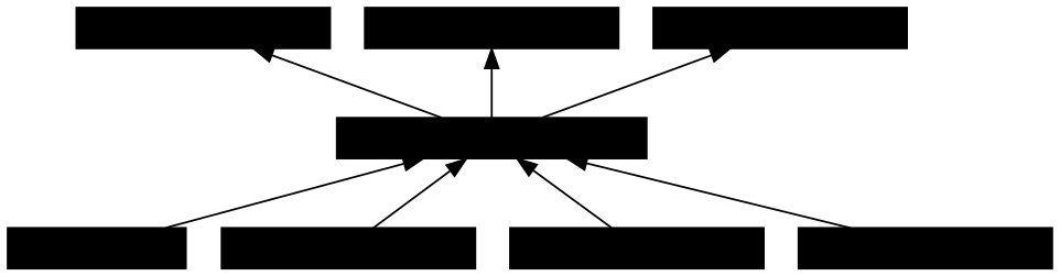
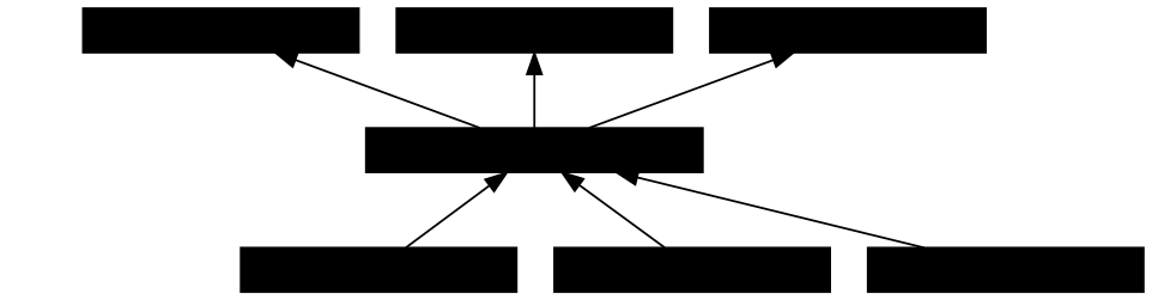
  digraph {
    ordering=in
    rankdir=BT
    node [align=right fillcolor="blue!10" fontsize=12 margin="\"0.5\"" ranksep=0.1 shape=box style=filled]
    n1 [fillcolor="green!10" height=0.2 label="$\partial$KernelProduct"]
    n2 [fillcolor="red!10" height=0.2 label="\tl{$x$}{(1000, 3)}"]
    n3 [fillcolor="red!10" height=0.2 label="\tl{$y$}{(2000, 3)}"]
    n4 [fillcolor="red!10" height=0.2 label="\tl{$b$}{(2000, 1)}"]
-   n5 [height=0.2 label="\tl{$s$}{(1)}"]
    n6 [height=0.2 label="\tl{$x$}{(1000, 3)}"]
    n7 [height=0.2 label="\tl{$y$}{(2000, 3)}"]
    n8 [height=0.2 label="\tl{$b$}{(2000, 1)}"]
    n1 -> n2
    n1 -> n3
    n1 -> n4
-   n5 -> n1
    n6 -> n1
    n7 -> n1
    n8 -> n1
  }
